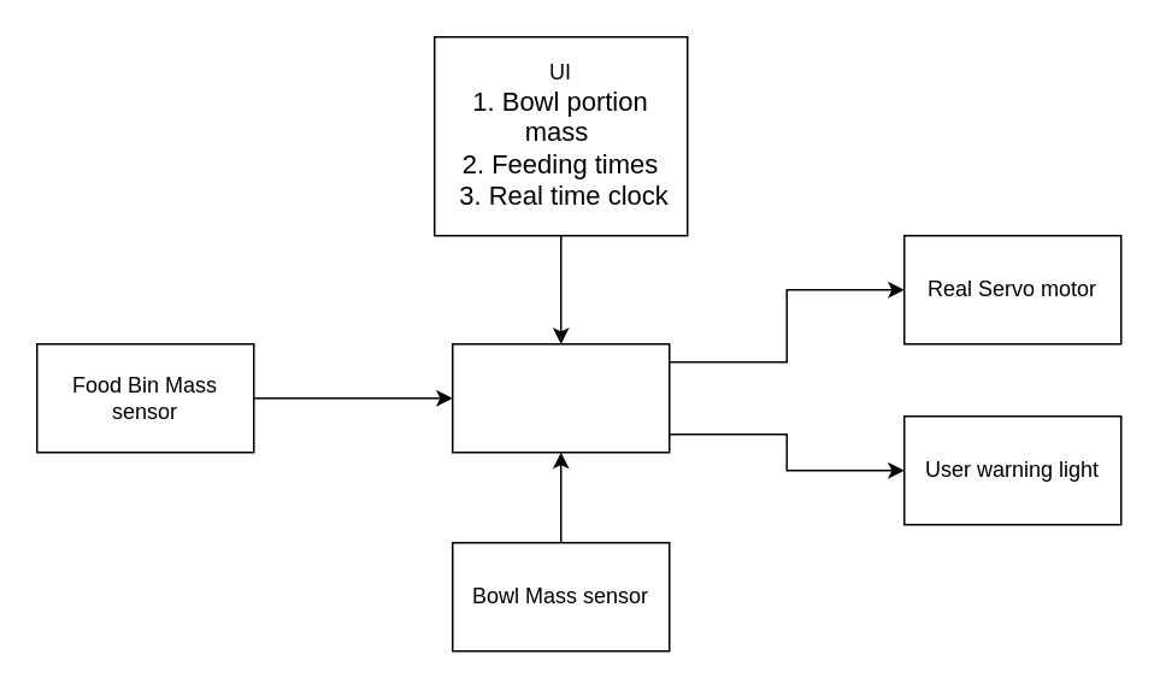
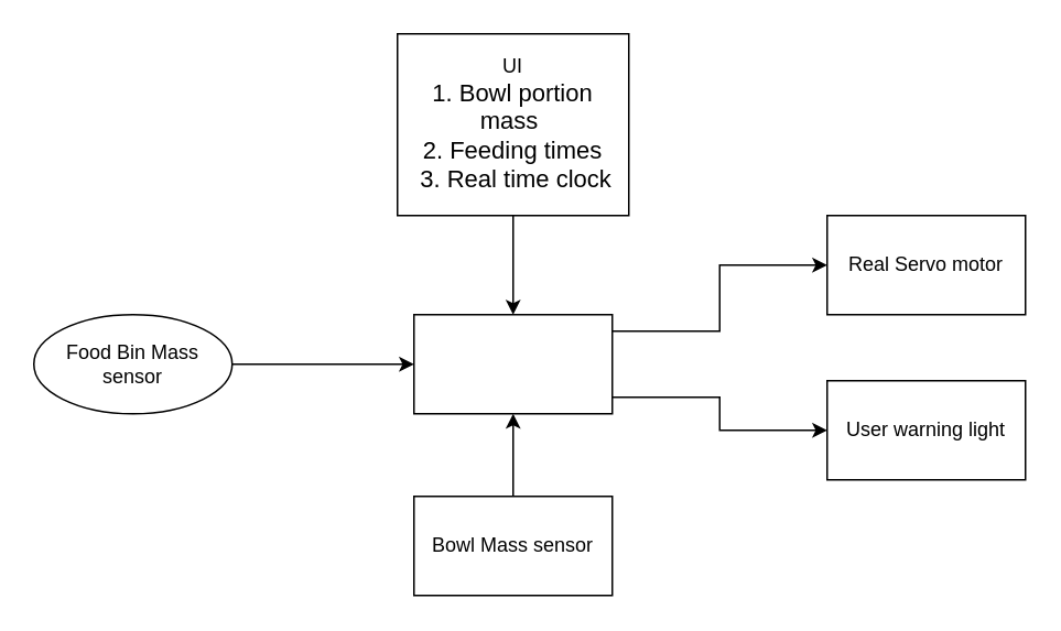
  <mxCell id="0" />
  <mxCell id="1" parent="0" />
  <mxCell id="2" style="edgeStyle=orthogonalEdgeStyle;rounded=0;orthogonalLoop=1;jettySize=auto;html=1;entryX=0.5;entryY=0;entryDx=0;entryDy=0;" edge="1" parent="1" source="3" target="7"><mxGeometry relative="1" as="geometry" /></mxCell>
  <mxCell id="3" value="UI&lt;div&gt;&lt;span style=&quot;font-size:11.0pt;line-height:&amp;lt;br/&amp;gt;107%;font-family:&amp;quot;Calibri&amp;quot;,sans-serif;mso-ascii-theme-font:minor-latin;&amp;lt;br/&amp;gt;mso-fareast-font-family:Calibri;mso-fareast-theme-font:minor-latin;mso-hansi-theme-font:&amp;lt;br/&amp;gt;minor-latin;mso-bidi-font-family:&amp;quot;Times New Roman&amp;quot;;mso-bidi-theme-font:minor-bidi;&amp;lt;br/&amp;gt;mso-ansi-language:EN-US;mso-fareast-language:EN-US;mso-bidi-language:AR-SA&quot; lang=&quot;EN-US&quot;&gt;1. Bowl portion mass&amp;nbsp;&lt;/span&gt;&lt;/div&gt;&lt;div&gt;&lt;span style=&quot;font-size:11.0pt;line-height:&amp;lt;br/&amp;gt;107%;font-family:&amp;quot;Calibri&amp;quot;,sans-serif;mso-ascii-theme-font:minor-latin;&amp;lt;br/&amp;gt;mso-fareast-font-family:Calibri;mso-fareast-theme-font:minor-latin;mso-hansi-theme-font:&amp;lt;br/&amp;gt;minor-latin;mso-bidi-font-family:&amp;quot;Times New Roman&amp;quot;;mso-bidi-theme-font:minor-bidi;&amp;lt;br/&amp;gt;mso-ansi-language:EN-US;mso-fareast-language:EN-US;mso-bidi-language:AR-SA&quot; lang=&quot;EN-US&quot;&gt;2. Feeding times&lt;/span&gt;&lt;/div&gt;&lt;div&gt;&lt;span style=&quot;font-size:11.0pt;line-height:&amp;lt;br/&amp;gt;107%;font-family:&amp;quot;Calibri&amp;quot;,sans-serif;mso-ascii-theme-font:minor-latin;&amp;lt;br/&amp;gt;mso-fareast-font-family:Calibri;mso-fareast-theme-font:minor-latin;mso-hansi-theme-font:&amp;lt;br/&amp;gt;minor-latin;mso-bidi-font-family:&amp;quot;Times New Roman&amp;quot;;mso-bidi-theme-font:minor-bidi;&amp;lt;br/&amp;gt;mso-ansi-language:EN-US;mso-fareast-language:EN-US;mso-bidi-language:AR-SA&quot; lang=&quot;EN-US&quot;&gt;&amp;nbsp;3. Real time clock&lt;/span&gt;&lt;/div&gt;" style="rounded=0;whiteSpace=wrap;html=1;" vertex="1" parent="1"><mxGeometry x="240" y="20" width="140" height="110" as="geometry" /></mxCell>
  <mxCell id="4" style="edgeStyle=orthogonalEdgeStyle;rounded=0;orthogonalLoop=1;jettySize=auto;html=1;exitX=0.25;exitY=0;exitDx=0;exitDy=0;entryX=0.5;entryY=0;entryDx=0;entryDy=0;" edge="1" parent="1"><mxGeometry relative="1" as="geometry"><mxPoint x="294" y="200" as="sourcePoint" /><mxPoint x="324" y="200" as="targetPoint" /></mxGeometry></mxCell>
  <mxCell id="5" style="edgeStyle=orthogonalEdgeStyle;rounded=0;orthogonalLoop=1;jettySize=auto;html=1;entryX=0;entryY=0.5;entryDx=0;entryDy=0;" edge="1" parent="1" source="7" target="13"><mxGeometry relative="1" as="geometry"><Array as="points"><mxPoint x="435" y="240" /><mxPoint x="435" y="260" /></Array></mxGeometry></mxCell>
  <mxCell id="6" style="edgeStyle=orthogonalEdgeStyle;rounded=0;orthogonalLoop=1;jettySize=auto;html=1;entryX=0;entryY=0.5;entryDx=0;entryDy=0;" edge="1" parent="1" source="7" target="12"><mxGeometry relative="1" as="geometry"><Array as="points"><mxPoint x="435" y="200" /><mxPoint x="435" y="160" /></Array></mxGeometry></mxCell>
  <mxCell id="7" value="" style="rounded=0;whiteSpace=wrap;html=1;" vertex="1" parent="1"><mxGeometry x="250" y="190" width="120" height="60" as="geometry" /></mxCell>
  <mxCell id="8" style="edgeStyle=orthogonalEdgeStyle;rounded=0;orthogonalLoop=1;jettySize=auto;html=1;entryX=0;entryY=0.5;entryDx=0;entryDy=0;" edge="1" parent="1" source="9" target="7"><mxGeometry relative="1" as="geometry" /></mxCell>
- <mxCell id="9" value="Food Bin Mass sensor" style="rounded=0;whiteSpace=wrap;html=1;" vertex="1" parent="1"><mxGeometry x="20" y="190" width="120" height="60" as="geometry" /></mxCell>
+ <mxCell id="9" value="Food Bin Mass sensor" style="ellipse;whiteSpace=wrap;html=1;" vertex="1" parent="1"><mxGeometry x="20" y="190" width="120" height="60" as="geometry" /></mxCell>
  <mxCell id="10" style="edgeStyle=orthogonalEdgeStyle;rounded=0;orthogonalLoop=1;jettySize=auto;html=1;entryX=0.5;entryY=1;entryDx=0;entryDy=0;" edge="1" parent="1" source="11" target="7"><mxGeometry relative="1" as="geometry" /></mxCell>
  <mxCell id="11" value="Bowl Mass sensor" style="rounded=0;whiteSpace=wrap;html=1;" vertex="1" parent="1"><mxGeometry x="250" y="300" width="120" height="60" as="geometry" /></mxCell>
  <mxCell id="12" value="Real Servo motor" style="rounded=0;whiteSpace=wrap;html=1;" vertex="1" parent="1"><mxGeometry x="500" y="130" width="120" height="60" as="geometry" /></mxCell>
  <mxCell id="13" value="User warning light" style="rounded=0;whiteSpace=wrap;html=1;" vertex="1" parent="1"><mxGeometry x="500" y="230" width="120" height="60" as="geometry" /></mxCell>
